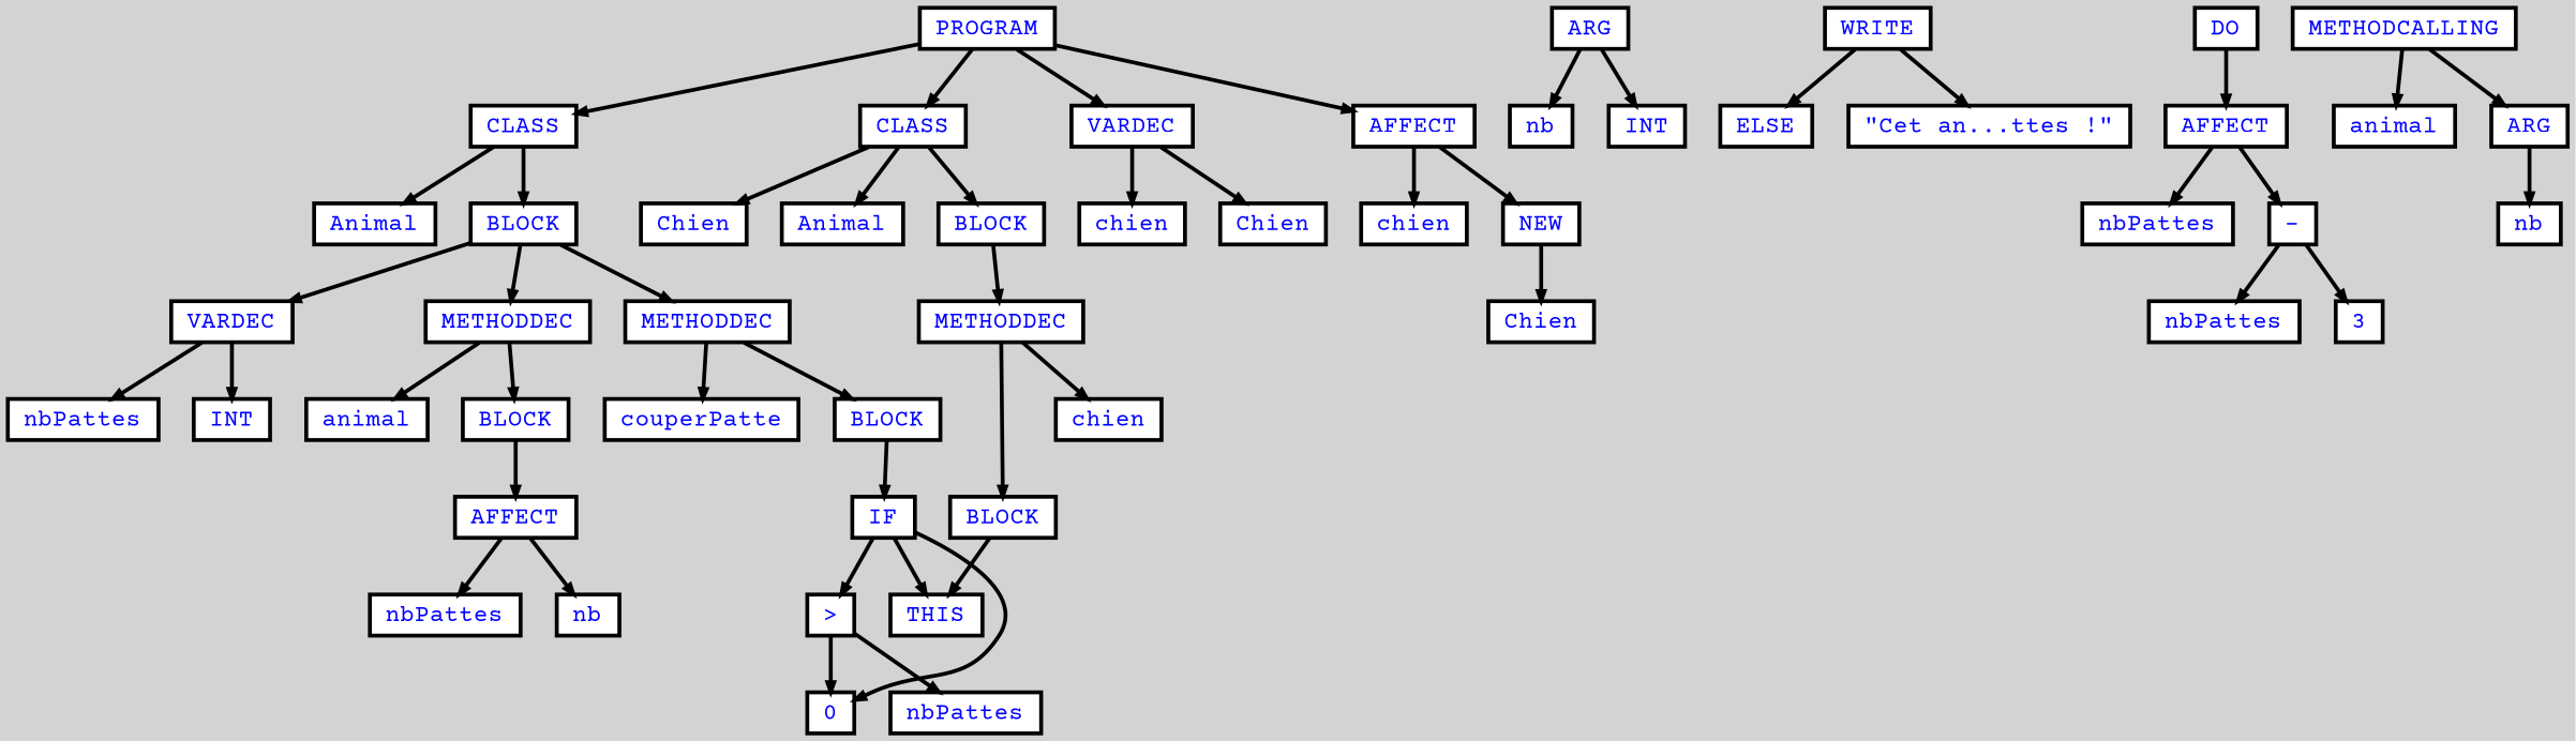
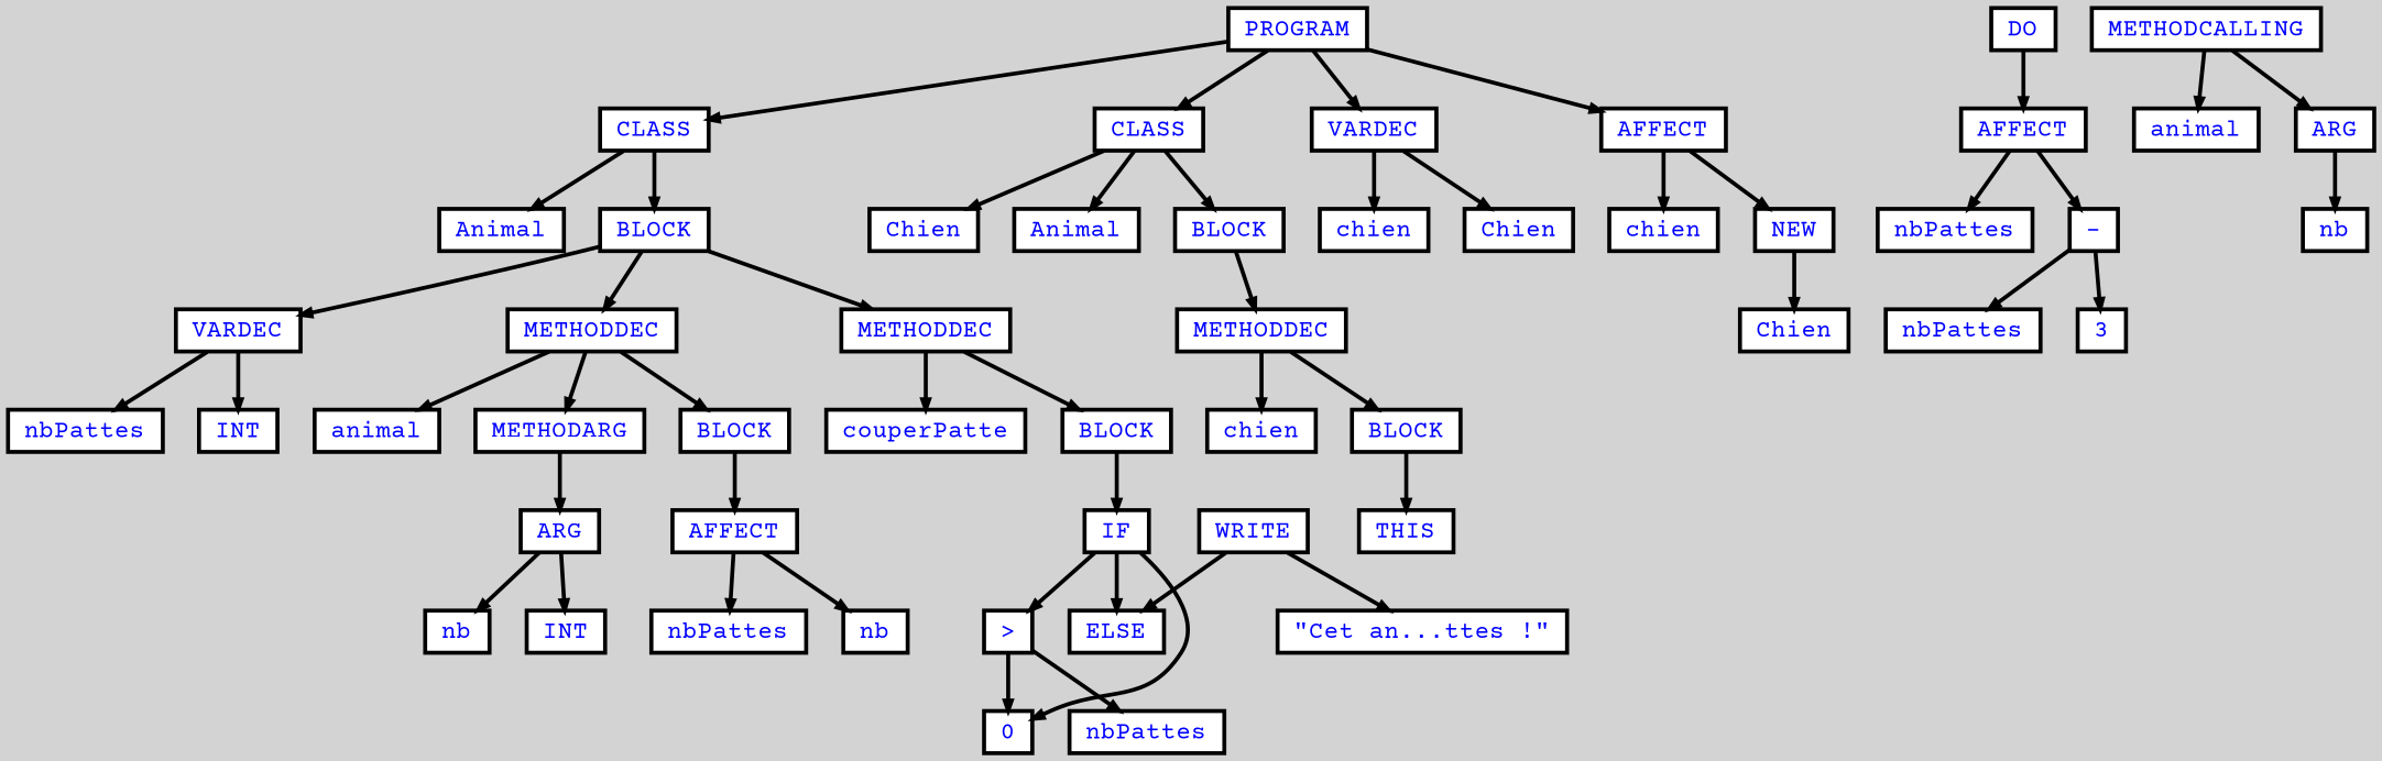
  digraph {
    bgcolor=lightgrey
    fontname="Courier Prime"
    ordering=out
    ranksep=.4
    node [color=black fillcolor=white fixedsize=false fontcolor=blue fontname="Courier Prime" fontsize=12 shape=box style="filled, solid, bold"]
    edge [arrowsize=.5 color=black fontname="Courier Prime" style=bold]
    n1 [height=.25 label=PROGRAM width=.25]
    n2 [height=.25 label=CLASS width=.25]
    n3 [height=.25 label=CLASS width=.25]
    n4 [height=.25 label=VARDEC width=.25]
    n5 [height=.25 label=AFFECT width=.25]
    n6 [height=.25 label=Animal width=.25]
    n7 [height=.25 label=BLOCK width=.25]
    n8 [height=.25 label=Chien width=.25]
    n9 [height=.25 label=Animal width=.25]
    n10 [height=.25 label=BLOCK width=.25]
    n11 [height=.25 label=chien width=.25]
    n12 [height=.25 label=Chien width=.25]
    n13 [height=.25 label=chien width=.25]
    n14 [height=.25 label=NEW width=.25]
    n15 [height=.25 label=VARDEC width=.25]
    n16 [height=.25 label=METHODDEC width=.25]
    n17 [height=.25 label=METHODDEC width=.25]
    n18 [height=.25 label=nbPattes width=.25]
    n19 [height=.25 label=INT width=.25]
    n20 [height=.25 label=animal width=.25]
+   n21 [height=.25 label=METHODARG width=.25]
    n22 [height=.25 label=BLOCK width=.25]
    n23 [height=.25 label=couperPatte width=.25]
    n24 [height=.25 label=BLOCK width=.25]
    n25 [height=.25 label=ARG width=.25]
    n26 [height=.25 label=AFFECT width=.25]
    n27 [height=.25 label=nb width=.25]
    n28 [height=.25 label=INT width=.25]
    n29 [height=.25 label=nbPattes width=.25]
    n30 [height=.25 label=nb width=.25]
    n31 [height=.25 label=IF width=.25]
    n32 [height=.25 label=">" width=.25]
    n33 [height=.25 label=ELSE width=.25]
    n34 [height=.25 label=0 width=.25]
    n35 [height=.25 label=nbPattes width=.25]
    n36 [height=.25 label=DO width=.25]
    n37 [height=.25 label=AFFECT width=.25]
    n38 [height=.25 label=nbPattes width=.25]
    n39 [height=.25 label="-" width=.25]
    n40 [height=.25 label=nbPattes width=.25]
    n41 [height=.25 label=3 width=.25]
    n42 [height=.25 label=WRITE width=.25]
    n43 [height=.25 label="\"Cet an...ttes !\"" width=.25]
    n44 [height=.25 label=METHODDEC width=.25]
    n45 [height=.25 label=chien width=.25]
    n46 [height=.25 label=BLOCK width=.25]
    n47 [height=.25 label=THIS width=.25]
    n48 [height=.25 label=METHODCALLING width=.25]
    n49 [height=.25 label=animal width=.25]
    n50 [height=.25 label=ARG width=.25]
    n51 [height=.25 label=nb width=.25]
    n52 [height=.25 label=Chien width=.25]
    n1 -> n2
    n1 -> n3
    n1 -> n4
    n1 -> n5
    n2 -> n6
    n2 -> n7
    n3 -> n8
    n3 -> n9
    n3 -> n10
    n4 -> n11
    n4 -> n12
    n5 -> n13
    n5 -> n14
    n7 -> n15
    n7 -> n16
    n7 -> n17
    n10 -> n44
    n14 -> n52
    n15 -> n18
    n15 -> n19
    n16 -> n20
+   n16 -> n21
    n16 -> n22
    n17 -> n23
    n17 -> n24
+   n21 -> n25
    n22 -> n26
    n24 -> n31
    n25 -> n27
    n25 -> n28
    n26 -> n29
    n26 -> n30
    n31 -> n32
-   n31 -> n47
+   n31 -> n33
    n31 -> n34
    n32 -> n34
    n32 -> n35
    n36 -> n37
    n37 -> n38
    n37 -> n39
    n39 -> n40
    n39 -> n41
    n42 -> n33
    n42 -> n43
    n44 -> n45
    n44 -> n46
    n46 -> n47
    n48 -> n49
    n48 -> n50
    n50 -> n51
  }
